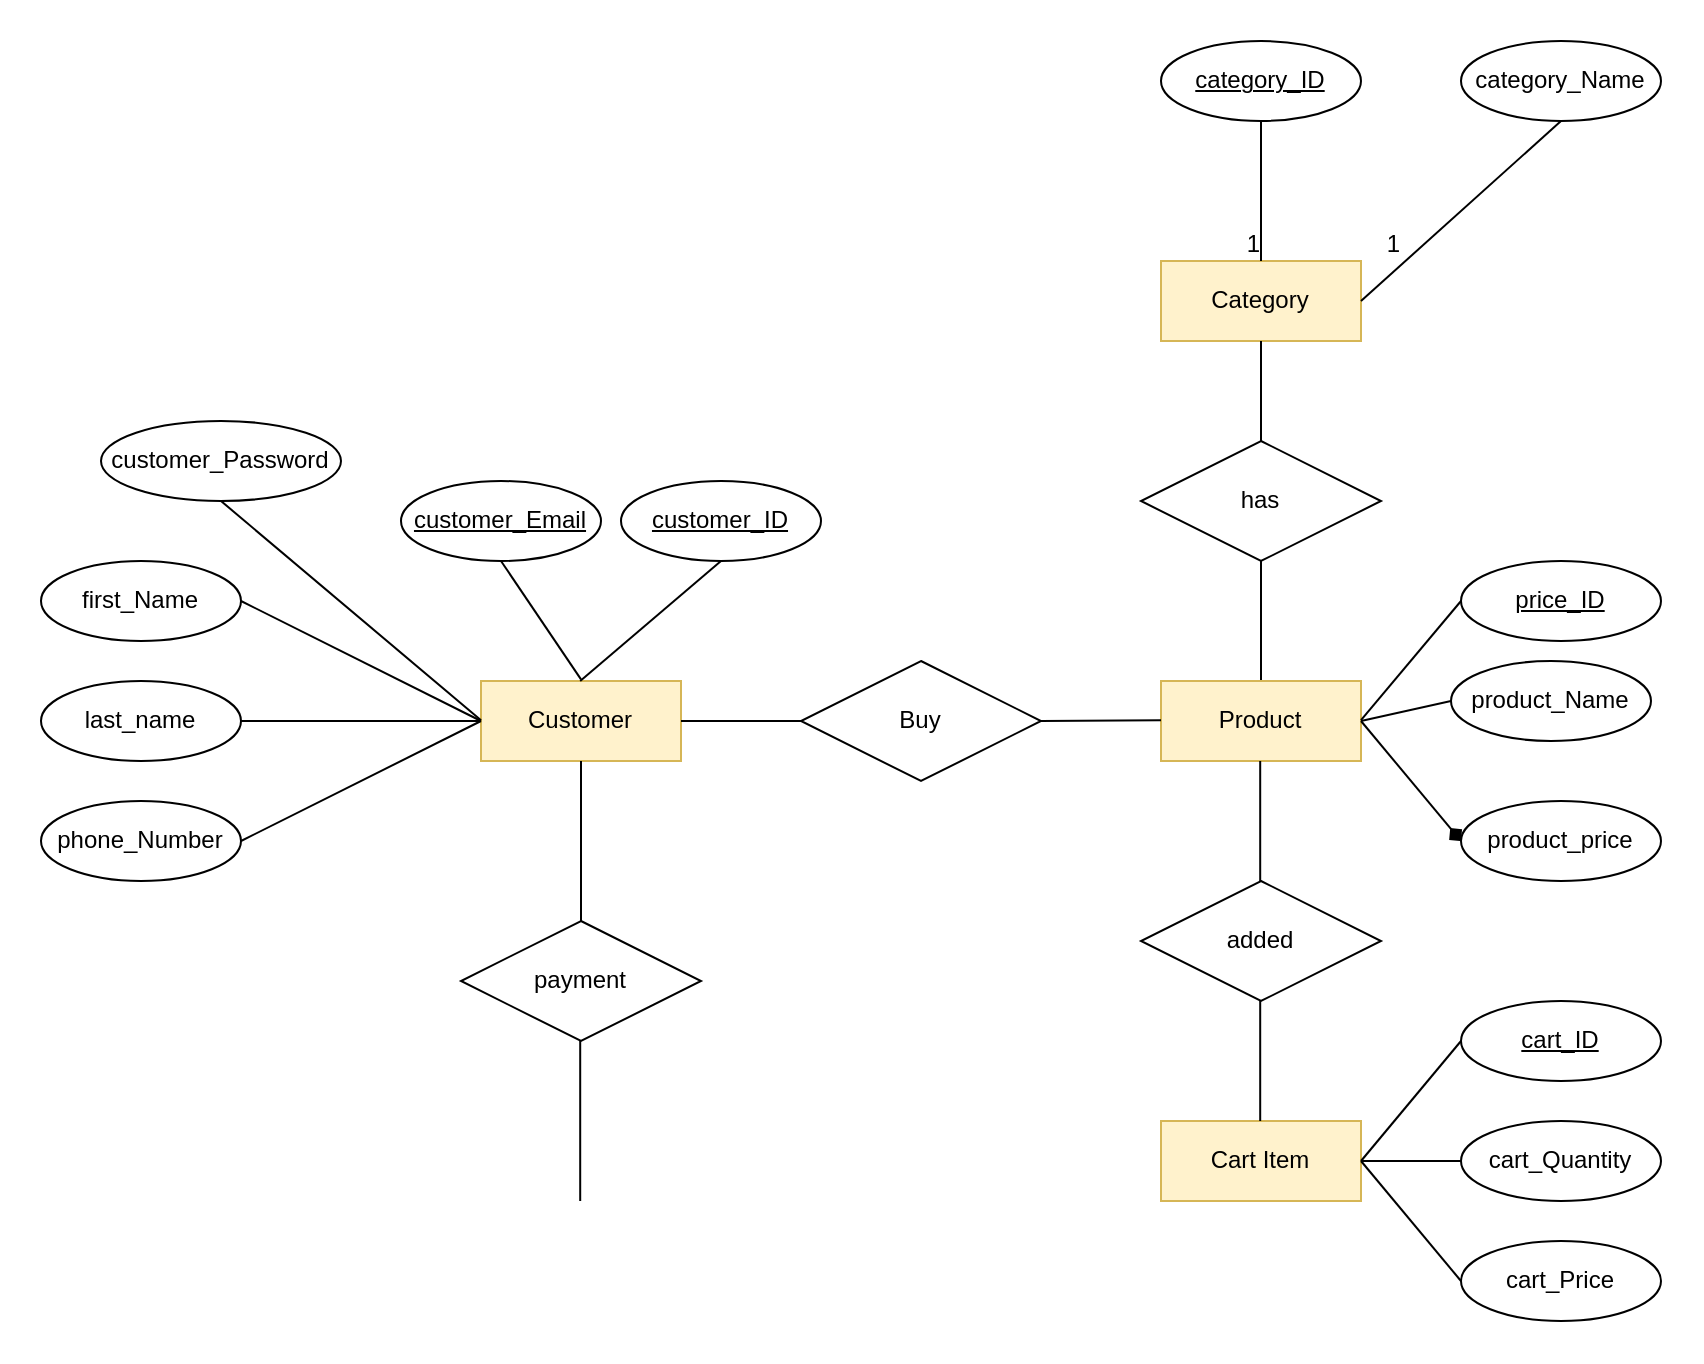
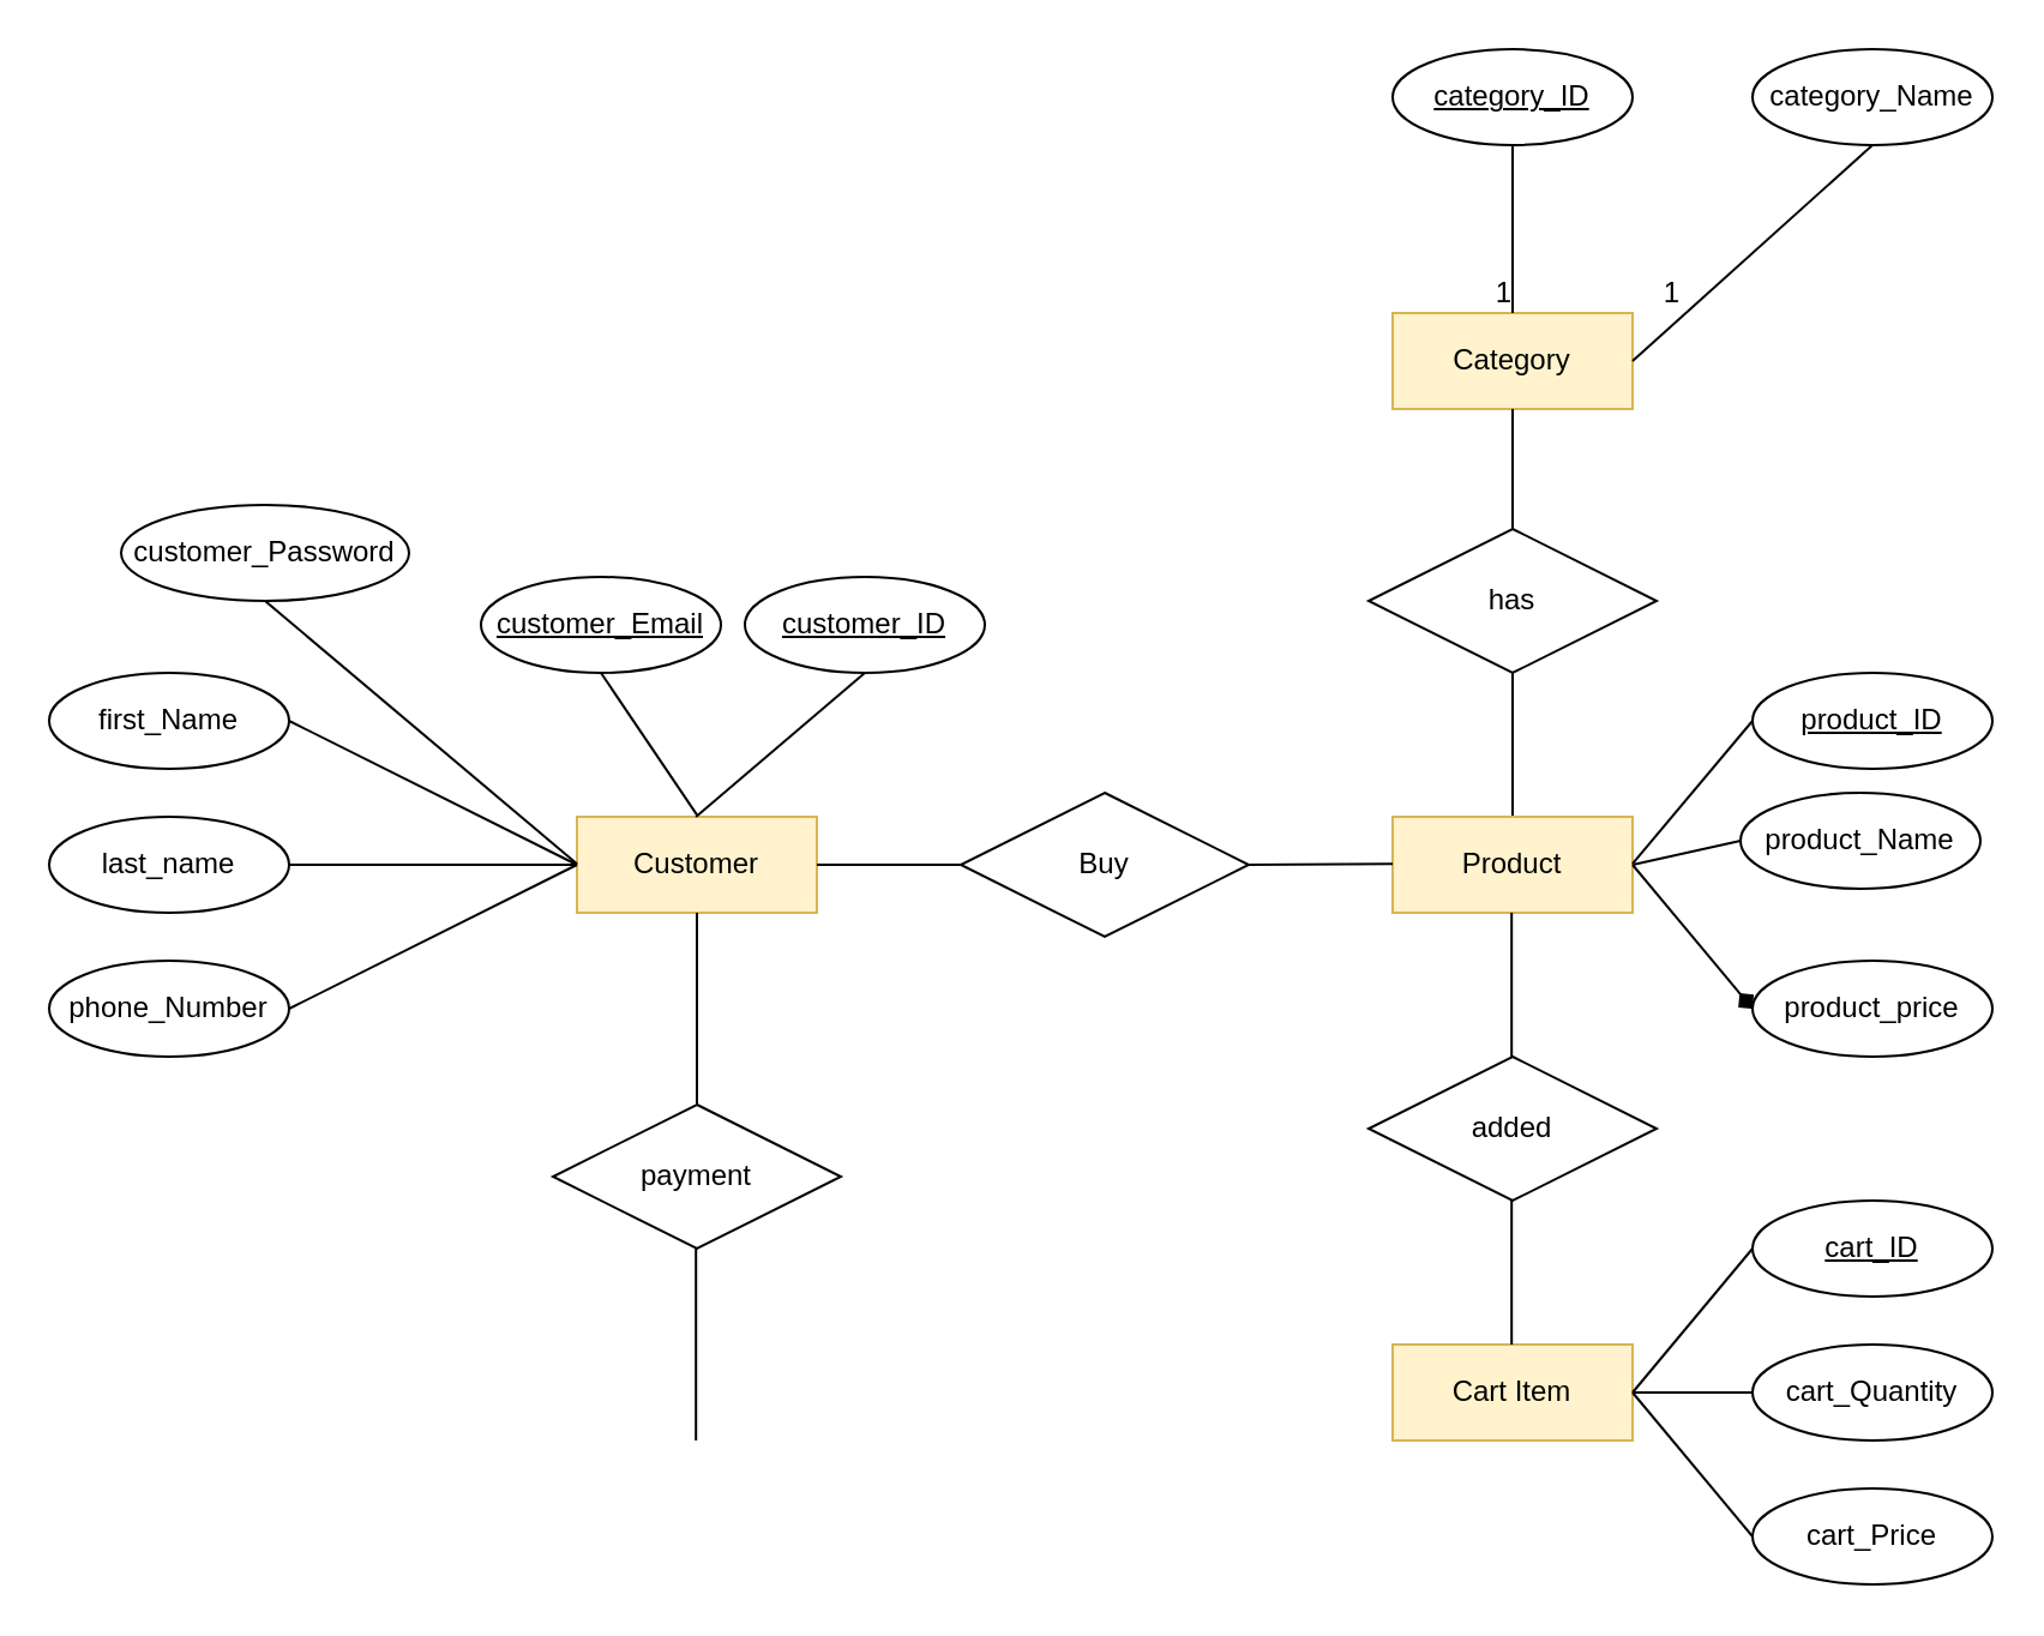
  <mxCell id="0" />
  <mxCell id="1" parent="0" />
  <mxCell id="2" value="Category" style="whiteSpace=wrap;html=1;align=center;fillColor=#fff2cc;strokeColor=#d6b656;" vertex="1" parent="1"><mxGeometry x="580" y="130" width="100" height="40" as="geometry" /></mxCell>
  <mxCell id="3" value="" style="endArrow=none;html=1;rounded=0;entryX=0.5;entryY=0;entryDx=0;entryDy=0;" edge="1" parent="1" target="2"><mxGeometry relative="1" as="geometry"><mxPoint x="630" y="60" as="sourcePoint" /><mxPoint x="490" y="290" as="targetPoint" /></mxGeometry></mxCell>
  <mxCell id="4" value="1" style="resizable=0;html=1;align=right;verticalAlign=bottom;" connectable="0" vertex="1" parent="3"><mxGeometry x="1" relative="1" as="geometry" /></mxCell>
  <mxCell id="5" value="category_ID" style="ellipse;whiteSpace=wrap;html=1;align=center;fontStyle=4;" vertex="1" parent="1"><mxGeometry x="580" y="20" width="100" height="40" as="geometry" /></mxCell>
  <mxCell id="6" value="" style="endArrow=none;html=1;rounded=0;entryX=1;entryY=0.5;entryDx=0;entryDy=0;" edge="1" parent="1" target="2"><mxGeometry relative="1" as="geometry"><mxPoint x="780" y="60" as="sourcePoint" /><mxPoint x="640" y="140" as="targetPoint" /><Array as="points"><mxPoint x="780" y="60" /></Array></mxGeometry></mxCell>
  <mxCell id="7" value="1" style="resizable=0;html=1;align=right;verticalAlign=bottom;" connectable="0" vertex="1" parent="6"><mxGeometry x="1" relative="1" as="geometry"><mxPoint x="20" y="-20" as="offset" /></mxGeometry></mxCell>
  <mxCell id="8" value="" style="endArrow=none;html=1;rounded=0;entryX=0.5;entryY=1;entryDx=0;entryDy=0;" edge="1" parent="1" target="2"><mxGeometry relative="1" as="geometry"><mxPoint x="630" y="240" as="sourcePoint" /><mxPoint x="490" y="290" as="targetPoint" /></mxGeometry></mxCell>
  <mxCell id="9" value="has" style="shape=rhombus;perimeter=rhombusPerimeter;whiteSpace=wrap;html=1;align=center;" vertex="1" parent="1"><mxGeometry x="570" y="220" width="120" height="60" as="geometry" /></mxCell>
  <mxCell id="10" value="" style="endArrow=none;html=1;rounded=0;entryX=0.5;entryY=1;entryDx=0;entryDy=0;" edge="1" parent="1" target="9"><mxGeometry relative="1" as="geometry"><mxPoint x="630" y="340" as="sourcePoint" /><mxPoint x="490" y="370" as="targetPoint" /></mxGeometry></mxCell>
  <mxCell id="11" value="Product" style="whiteSpace=wrap;html=1;align=center;fillColor=#fff2cc;strokeColor=#d6b656;" vertex="1" parent="1"><mxGeometry x="580" y="340" width="100" height="40" as="geometry" /></mxCell>
- <mxCell id="12" value="price_ID" style="ellipse;whiteSpace=wrap;html=1;align=center;fontStyle=4;" vertex="1" parent="1"><mxGeometry x="730" y="280" width="100" height="40" as="geometry" /></mxCell>
+ <mxCell id="12" value="product_ID" style="ellipse;whiteSpace=wrap;html=1;align=center;fontStyle=4;" vertex="1" parent="1"><mxGeometry x="730" y="280" width="100" height="40" as="geometry" /></mxCell>
  <mxCell id="13" value="category_Name" style="ellipse;whiteSpace=wrap;html=1;align=center;" vertex="1" parent="1"><mxGeometry x="730" y="20" width="100" height="40" as="geometry" /></mxCell>
  <mxCell id="14" value="product_Name" style="ellipse;whiteSpace=wrap;html=1;align=center;" vertex="1" parent="1"><mxGeometry x="725" y="330" width="100" height="40" as="geometry" /></mxCell>
  <mxCell id="15" value="product_price" style="ellipse;whiteSpace=wrap;html=1;align=center;" vertex="1" parent="1"><mxGeometry x="730" y="400" width="100" height="40" as="geometry" /></mxCell>
  <mxCell id="16" value="" style="endArrow=none;html=1;rounded=0;entryX=0;entryY=0.5;entryDx=0;entryDy=0;" edge="1" parent="1" target="12"><mxGeometry relative="1" as="geometry"><mxPoint x="680" y="359.6" as="sourcePoint" /><mxPoint x="840" y="359.6" as="targetPoint" /></mxGeometry></mxCell>
  <mxCell id="17" value="" style="endArrow=diamond;html=1;rounded=0;entryX=0;entryY=0.5;entryDx=0;entryDy=0;exitX=1;exitY=0.5;exitDx=0;exitDy=0;" edge="1" parent="1" source="11" target="15"><mxGeometry relative="1" as="geometry"><mxPoint x="680" y="519.6" as="sourcePoint" /><mxPoint x="730" y="440" as="targetPoint" /></mxGeometry></mxCell>
  <mxCell id="18" value="" style="endArrow=none;html=1;rounded=0;entryX=0;entryY=0.5;entryDx=0;entryDy=0;exitX=1;exitY=0.5;exitDx=0;exitDy=0;" edge="1" parent="1" source="11" target="14"><mxGeometry relative="1" as="geometry"><mxPoint x="700" y="379.6" as="sourcePoint" /><mxPoint x="750" y="300" as="targetPoint" /></mxGeometry></mxCell>
  <mxCell id="19" value="" style="endArrow=none;html=1;rounded=0;entryX=0.5;entryY=1;entryDx=0;entryDy=0;" edge="1" parent="1"><mxGeometry relative="1" as="geometry"><mxPoint x="629.6" y="440" as="sourcePoint" /><mxPoint x="629.6" y="380" as="targetPoint" /></mxGeometry></mxCell>
  <mxCell id="20" value="added" style="shape=rhombus;perimeter=rhombusPerimeter;whiteSpace=wrap;html=1;align=center;" vertex="1" parent="1"><mxGeometry x="570" y="440" width="120" height="60" as="geometry" /></mxCell>
  <mxCell id="21" value="Cart Item" style="whiteSpace=wrap;html=1;align=center;fillColor=#fff2cc;strokeColor=#d6b656;" vertex="1" parent="1"><mxGeometry x="580" y="560" width="100" height="40" as="geometry" /></mxCell>
  <mxCell id="22" value="" style="endArrow=none;html=1;rounded=0;entryX=0.5;entryY=1;entryDx=0;entryDy=0;" edge="1" parent="1"><mxGeometry relative="1" as="geometry"><mxPoint x="629.6" y="560" as="sourcePoint" /><mxPoint x="629.6" y="500" as="targetPoint" /></mxGeometry></mxCell>
  <mxCell id="23" value="cart_ID" style="ellipse;whiteSpace=wrap;html=1;align=center;fontStyle=4;" vertex="1" parent="1"><mxGeometry x="730" y="500" width="100" height="40" as="geometry" /></mxCell>
  <mxCell id="24" value="cart_Price" style="ellipse;whiteSpace=wrap;html=1;align=center;" vertex="1" parent="1"><mxGeometry x="730" y="620" width="100" height="40" as="geometry" /></mxCell>
  <mxCell id="25" value="cart_Quantity" style="ellipse;whiteSpace=wrap;html=1;align=center;" vertex="1" parent="1"><mxGeometry x="730" y="560" width="100" height="40" as="geometry" /></mxCell>
  <mxCell id="26" value="" style="endArrow=none;html=1;rounded=0;entryX=0;entryY=0.5;entryDx=0;entryDy=0;" edge="1" parent="1"><mxGeometry relative="1" as="geometry"><mxPoint x="680" y="580" as="sourcePoint" /><mxPoint x="730" y="520" as="targetPoint" /></mxGeometry></mxCell>
  <mxCell id="27" value="" style="endArrow=none;html=1;rounded=0;entryX=0;entryY=0.5;entryDx=0;entryDy=0;" edge="1" parent="1"><mxGeometry relative="1" as="geometry"><mxPoint x="680" y="580" as="sourcePoint" /><mxPoint x="730" y="580" as="targetPoint" /></mxGeometry></mxCell>
  <mxCell id="28" value="" style="endArrow=none;html=1;rounded=0;entryX=0;entryY=0.5;entryDx=0;entryDy=0;exitX=1;exitY=0.5;exitDx=0;exitDy=0;" edge="1" parent="1"><mxGeometry relative="1" as="geometry"><mxPoint x="680" y="580" as="sourcePoint" /><mxPoint x="730" y="640" as="targetPoint" /></mxGeometry></mxCell>
  <mxCell id="29" value="Customer" style="whiteSpace=wrap;html=1;align=center;fillColor=#fff2cc;strokeColor=#d6b656;" vertex="1" parent="1"><mxGeometry x="240" y="340" width="100" height="40" as="geometry" /></mxCell>
  <mxCell id="30" value="" style="endArrow=none;html=1;rounded=0;entryX=1;entryY=0.5;entryDx=0;entryDy=0;startArrow=none;" edge="1" parent="1" source="32" target="29"><mxGeometry relative="1" as="geometry"><mxPoint x="450" y="360" as="sourcePoint" /><mxPoint x="490" y="330" as="targetPoint" /><Array as="points" /></mxGeometry></mxCell>
  <mxCell id="31" value="" style="endArrow=none;html=1;rounded=0;entryX=1;entryY=0.5;entryDx=0;entryDy=0;" edge="1" parent="1" target="32"><mxGeometry relative="1" as="geometry"><mxPoint x="580" y="359.6" as="sourcePoint" /><mxPoint x="530" y="360" as="targetPoint" /><Array as="points"><mxPoint x="580" y="359.6" /></Array></mxGeometry></mxCell>
  <mxCell id="32" value="Buy" style="shape=rhombus;perimeter=rhombusPerimeter;whiteSpace=wrap;html=1;align=center;" vertex="1" parent="1"><mxGeometry x="400" y="330" width="120" height="60" as="geometry" /></mxCell>
  <mxCell id="33" value="" style="endArrow=none;html=1;rounded=0;exitX=0.5;exitY=1;exitDx=0;exitDy=0;" edge="1" parent="1" source="38"><mxGeometry relative="1" as="geometry"><mxPoint x="190" y="360" as="sourcePoint" /><mxPoint x="240" y="359.6" as="targetPoint" /></mxGeometry></mxCell>
  <mxCell id="34" value="customer_ID" style="ellipse;whiteSpace=wrap;html=1;align=center;fontStyle=4;" vertex="1" parent="1"><mxGeometry x="310" y="240" width="100" height="40" as="geometry" /></mxCell>
  <mxCell id="35" value="" style="endArrow=none;html=1;rounded=0;entryX=0.5;entryY=1;entryDx=0;entryDy=0;" edge="1" parent="1" target="34"><mxGeometry relative="1" as="geometry"><mxPoint x="289.6" y="340" as="sourcePoint" /><mxPoint x="290" y="300" as="targetPoint" /></mxGeometry></mxCell>
  <mxCell id="36" value="customer_Email" style="ellipse;whiteSpace=wrap;html=1;align=center;fontStyle=4;" vertex="1" parent="1"><mxGeometry x="200" y="240" width="100" height="40" as="geometry" /></mxCell>
  <mxCell id="37" value="" style="endArrow=none;html=1;rounded=0;exitX=0.5;exitY=1;exitDx=0;exitDy=0;" edge="1" parent="1" source="36"><mxGeometry relative="1" as="geometry"><mxPoint x="130" y="339.2" as="sourcePoint" /><mxPoint x="290" y="339.2" as="targetPoint" /></mxGeometry></mxCell>
  <mxCell id="38" value="customer_Password" style="ellipse;whiteSpace=wrap;html=1;align=center;" vertex="1" parent="1"><mxGeometry x="50" y="210" width="120" height="40" as="geometry" /></mxCell>
  <mxCell id="39" value="first_Name" style="ellipse;whiteSpace=wrap;html=1;align=center;" vertex="1" parent="1"><mxGeometry y="280" width="100" height="40" as="geometry" x="20" /></mxCell>
  <mxCell id="40" value="last_name" style="ellipse;whiteSpace=wrap;html=1;align=center;" vertex="1" parent="1"><mxGeometry y="340" width="100" height="40" as="geometry" x="20" /></mxCell>
  <mxCell id="41" value="phone_Number" style="ellipse;whiteSpace=wrap;html=1;align=center;" vertex="1" parent="1"><mxGeometry y="400" width="100" height="40" as="geometry" x="20" /></mxCell>
  <mxCell id="42" value="" style="endArrow=none;html=1;rounded=0;exitX=0.5;exitY=1;exitDx=0;exitDy=0;entryX=0;entryY=0.5;entryDx=0;entryDy=0;" edge="1" parent="1" target="29"><mxGeometry relative="1" as="geometry"><mxPoint x="120" y="300" as="sourcePoint" /><mxPoint x="250" y="409.6" as="targetPoint" /></mxGeometry></mxCell>
  <mxCell id="43" value="" style="endArrow=none;html=1;rounded=0;exitX=0.5;exitY=1;exitDx=0;exitDy=0;entryX=0;entryY=0.5;entryDx=0;entryDy=0;" edge="1" parent="1" target="29"><mxGeometry relative="1" as="geometry"><mxPoint x="120" y="360" as="sourcePoint" /><mxPoint x="250" y="469.6" as="targetPoint" /></mxGeometry></mxCell>
  <mxCell id="44" value="" style="endArrow=none;html=1;rounded=0;exitX=0.5;exitY=1;exitDx=0;exitDy=0;entryX=0;entryY=0.5;entryDx=0;entryDy=0;" edge="1" parent="1" target="29"><mxGeometry relative="1" as="geometry"><mxPoint x="120" y="420" as="sourcePoint" /><mxPoint x="250" y="529.6" as="targetPoint" /></mxGeometry></mxCell>
  <mxCell id="45" value="" style="endArrow=none;html=1;rounded=0;entryX=0.5;entryY=1;entryDx=0;entryDy=0;" edge="1" parent="1" target="29"><mxGeometry relative="1" as="geometry"><mxPoint x="290" y="460" as="sourcePoint" /><mxPoint x="490" y="450" as="targetPoint" /></mxGeometry></mxCell>
  <mxCell id="46" value="payment" style="shape=rhombus;perimeter=rhombusPerimeter;whiteSpace=wrap;html=1;align=center;" vertex="1" parent="1"><mxGeometry x="230" y="460" width="120" height="60" as="geometry" /></mxCell>
  <mxCell id="47" value="" style="endArrow=none;html=1;rounded=0;entryX=0.5;entryY=1;entryDx=0;entryDy=0;" edge="1" parent="1"><mxGeometry relative="1" as="geometry"><mxPoint x="289.6" y="600" as="sourcePoint" /><mxPoint x="289.6" y="520" as="targetPoint" /></mxGeometry></mxCell>
